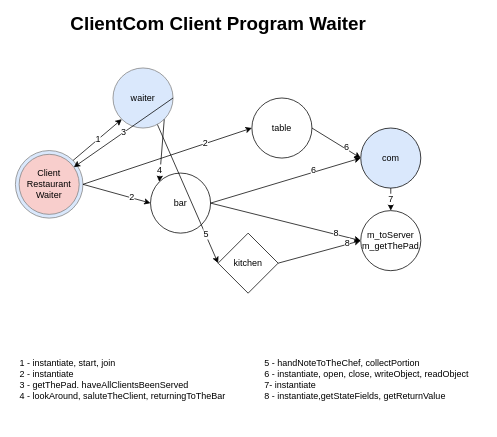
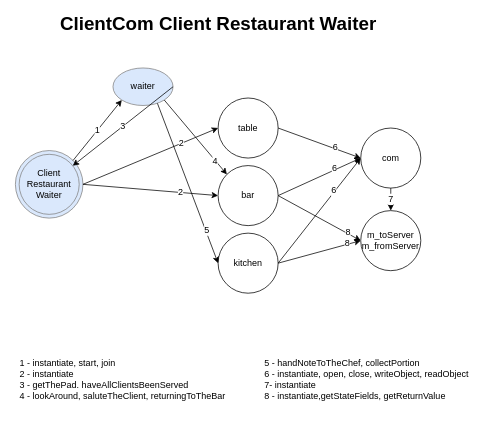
  <mxCell id="0" />
  <mxCell id="1" parent="0" />
- <mxCell id="2" value="waiter" style="ellipse;whiteSpace=wrap;html=1;fillColor=#dae8fc;strokeColor=#808080;" parent="1" vertex="1"><mxGeometry x="150" y="90" width="80" height="80" as="geometry" /></mxCell>
- <mxCell id="3" value="table" style="ellipse;whiteSpace=wrap;html=1;" parent="1" vertex="1"><mxGeometry x="335" y="130" width="80" height="80" as="geometry" /></mxCell>
+ <mxCell id="2" value="waiter" style="ellipse;whiteSpace=wrap;html=1;fillColor=#dae8fc;strokeColor=#808080;" parent="1" vertex="1"><mxGeometry x="150" y="90" width="80" height="50" as="geometry" /></mxCell>
+ <mxCell id="3" value="table" style="ellipse;whiteSpace=wrap;html=1;" parent="1" vertex="1"><mxGeometry x="290" y="130" width="80" height="80" as="geometry" /></mxCell>
  <mxCell id="4" value="&lt;div&gt;&lt;br&gt;&lt;/div&gt;&lt;div&gt;1 - instantiate, start, join&lt;/div&gt;&lt;div&gt;2 - instantiate&lt;br&gt;&lt;/div&gt;&lt;div&gt;3 -&amp;nbsp;getThePad.&amp;nbsp;haveAllClientsBeenServed&lt;/div&gt;&lt;div&gt;4 -&amp;nbsp;lookAround,&amp;nbsp;saluteTheClient,&amp;nbsp;returningToTheBar&lt;/div&gt;&lt;div&gt;&lt;br&gt;&lt;/div&gt;" style="text;html=1;strokeColor=none;fillColor=none;align=left;verticalAlign=middle;whiteSpace=wrap;rounded=0;" parent="1" vertex="1"><mxGeometry x="24" y="450" width="290" height="110" as="geometry" /></mxCell>
  <mxCell id="5" value="&lt;div&gt;5 -&amp;nbsp;handNoteToTheChef,&amp;nbsp;collectPortion&lt;/div&gt;&lt;div&gt;6 - instantiate, open, close, writeObject, readObject&lt;/div&gt;&lt;div&gt;&lt;span style=&quot;background-color: initial;&quot;&gt;7- instantiate&lt;/span&gt;&lt;/div&gt;&lt;div&gt;&lt;span&gt;8 - instantiate,getStateFields, getReturnValue&lt;/span&gt;&lt;/div&gt;" style="text;html=1;strokeColor=none;fillColor=none;align=left;verticalAlign=middle;whiteSpace=wrap;rounded=0;" parent="1" vertex="1"><mxGeometry x="350" y="465" width="290" height="80" as="geometry" /></mxCell>
  <mxCell id="6" value="" style="group" vertex="1" connectable="0" parent="1"><mxGeometry x="20" y="200" width="90" height="90" as="geometry" /></mxCell>
  <mxCell id="7" value="&lt;div&gt;Main&lt;/div&gt;&lt;div&gt;Program&lt;/div&gt;" style="ellipse;whiteSpace=wrap;html=1;fillColor=#dae8fc;strokeColor=#808080;" parent="6" vertex="1"><mxGeometry width="90" height="90" as="geometry" /></mxCell>
- <mxCell id="8" value="&lt;div&gt;&lt;span style=&quot;background-color: initial;&quot;&gt;Client&lt;/span&gt;&lt;/div&gt;&lt;div&gt;&lt;span style=&quot;background-color: initial;&quot;&gt;Restaurant&lt;/span&gt;&lt;br&gt;&lt;/div&gt;&lt;div&gt;Waiter&lt;/div&gt;" style="ellipse;whiteSpace=wrap;html=1;fillColor=#f8cecc;strokeColor=#808080;" parent="6" vertex="1"><mxGeometry x="5" y="5" width="80" height="80" as="geometry" /></mxCell>
- <mxCell id="9" value="&lt;b&gt;&lt;font style=&quot;font-size: 25px;&quot;&gt;ClientCom Client Program Waiter&lt;/font&gt;&lt;/b&gt;" style="text;html=1;align=center;verticalAlign=middle;resizable=0;points=[];autosize=1;strokeColor=none;fillColor=none;" vertex="1" parent="1"><mxGeometry x="70" y="20" width="440" height="20" as="geometry" /></mxCell>
- <mxCell id="10" value="bar" style="ellipse;whiteSpace=wrap;html=1;" vertex="1" parent="1"><mxGeometry x="200" y="230" width="80" height="80" as="geometry" /></mxCell>
- <mxCell id="11" value="com" style="ellipse;whiteSpace=wrap;html=1;fillColor=#dae8fc;" vertex="1" parent="1"><mxGeometry x="480" y="170" width="80" height="80" as="geometry" /></mxCell>
- <mxCell id="12" value="m_toServer&lt;br&gt;m_getThePad" style="ellipse;whiteSpace=wrap;html=1;" vertex="1" parent="1"><mxGeometry x="480" y="280" width="80" height="80" as="geometry" /></mxCell>
+ <mxCell id="8" value="&lt;div&gt;&lt;span style=&quot;background-color: initial;&quot;&gt;Client&lt;/span&gt;&lt;/div&gt;&lt;div&gt;&lt;span style=&quot;background-color: initial;&quot;&gt;Restaurant&lt;/span&gt;&lt;br&gt;&lt;/div&gt;&lt;div&gt;Waiter&lt;/div&gt;" style="ellipse;whiteSpace=wrap;html=1;fillColor=#dae8fc;strokeColor=#808080;" parent="6" vertex="1"><mxGeometry x="5" y="5" width="80" height="80" as="geometry" /></mxCell>
+ <mxCell id="9" value="&lt;b&gt;&lt;font style=&quot;font-size: 25px;&quot;&gt;ClientCom Client Restaurant Waiter&lt;/font&gt;&lt;/b&gt;" style="text;html=1;align=center;verticalAlign=middle;resizable=0;points=[];autosize=1;strokeColor=none;fillColor=none;" vertex="1" parent="1"><mxGeometry x="70" y="20" width="440" height="20" as="geometry" /></mxCell>
+ <mxCell id="10" value="bar" style="ellipse;whiteSpace=wrap;html=1;" vertex="1" parent="1"><mxGeometry x="290" y="220" width="80" height="80" as="geometry" /></mxCell>
+ <mxCell id="11" value="com" style="ellipse;whiteSpace=wrap;html=1;" vertex="1" parent="1"><mxGeometry x="480" y="170" width="80" height="80" as="geometry" /></mxCell>
+ <mxCell id="12" value="m_toServer&lt;br&gt;m_fromServer" style="ellipse;whiteSpace=wrap;html=1;" vertex="1" parent="1"><mxGeometry x="480" y="280" width="80" height="80" as="geometry" /></mxCell>
  <mxCell id="13" value="1" style="endArrow=classic;html=1;rounded=0;fontSize=12;exitX=1;exitY=0;exitDx=0;exitDy=0;entryX=0;entryY=1;entryDx=0;entryDy=0;" edge="1" parent="1" source="7" target="2"><mxGeometry width="50" height="50" relative="1" as="geometry"><mxPoint x="180" y="290" as="sourcePoint" /><mxPoint x="230" y="240" as="targetPoint" /></mxGeometry></mxCell>
  <mxCell id="14" value="" style="endArrow=classic;html=1;rounded=0;fontSize=12;exitX=1;exitY=0.5;exitDx=0;exitDy=0;entryX=0;entryY=0.5;entryDx=0;entryDy=0;" edge="1" parent="1" source="7" target="3"><mxGeometry width="50" height="50" relative="1" as="geometry"><mxPoint x="90" y="380" as="sourcePoint" /><mxPoint x="140" y="330" as="targetPoint" /></mxGeometry></mxCell>
  <mxCell id="15" value="2" style="edgeLabel;html=1;align=center;verticalAlign=middle;resizable=0;points=[];fontSize=12;" vertex="1" connectable="0" parent="14"><mxGeometry x="0.444" relative="1" as="geometry"><mxPoint as="offset" /></mxGeometry></mxCell>
  <mxCell id="16" value="" style="endArrow=classic;html=1;rounded=0;fontSize=12;exitX=1;exitY=0.5;exitDx=0;exitDy=0;entryX=0;entryY=0.5;entryDx=0;entryDy=0;" edge="1" parent="1" source="7" target="10"><mxGeometry width="50" height="50" relative="1" as="geometry"><mxPoint x="120" y="255" as="sourcePoint" /><mxPoint x="300" y="220" as="targetPoint" /></mxGeometry></mxCell>
  <mxCell id="17" value="2" style="edgeLabel;html=1;align=center;verticalAlign=middle;resizable=0;points=[];fontSize=12;" vertex="1" connectable="0" parent="16"><mxGeometry x="0.444" relative="1" as="geometry"><mxPoint as="offset" /></mxGeometry></mxCell>
  <mxCell id="18" value="3" style="endArrow=classic;html=1;rounded=0;fontSize=12;exitX=1;exitY=0.5;exitDx=0;exitDy=0;" edge="1" parent="1" source="2" target="8"><mxGeometry width="50" height="50" relative="1" as="geometry"><mxPoint x="50" y="420" as="sourcePoint" /><mxPoint x="100" y="370" as="targetPoint" /></mxGeometry></mxCell>
  <mxCell id="19" value="" style="endArrow=classic;html=1;rounded=0;fontSize=12;exitX=1;exitY=1;exitDx=0;exitDy=0;entryX=0;entryY=0;entryDx=0;entryDy=0;" edge="1" parent="1" source="2" target="10"><mxGeometry width="50" height="50" relative="1" as="geometry"><mxPoint x="10" y="430" as="sourcePoint" /><mxPoint x="60" y="380" as="targetPoint" /></mxGeometry></mxCell>
  <mxCell id="20" value="4" style="edgeLabel;html=1;align=center;verticalAlign=middle;resizable=0;points=[];fontSize=12;" vertex="1" connectable="0" parent="19"><mxGeometry x="0.63" y="-1" relative="1" as="geometry"><mxPoint as="offset" /></mxGeometry></mxCell>
- <mxCell id="21" value="kitchen" style="rhombus;whiteSpace=wrap;html=1;" vertex="1" parent="1"><mxGeometry x="290" y="310" width="80" height="80" as="geometry" /></mxCell>
+ <mxCell id="21" value="kitchen" style="ellipse;whiteSpace=wrap;html=1;" vertex="1" parent="1"><mxGeometry x="290" y="310" width="80" height="80" as="geometry" /></mxCell>
  <mxCell id="22" value="" style="endArrow=classic;html=1;rounded=0;fontSize=12;exitX=0.74;exitY=0.942;exitDx=0;exitDy=0;exitPerimeter=0;entryX=0;entryY=0.5;entryDx=0;entryDy=0;" edge="1" parent="1" source="2" target="21"><mxGeometry width="50" height="50" relative="1" as="geometry"><mxPoint x="120" y="390" as="sourcePoint" /><mxPoint x="170" y="340" as="targetPoint" /></mxGeometry></mxCell>
  <mxCell id="23" value="5" style="edgeLabel;html=1;align=center;verticalAlign=middle;resizable=0;points=[];fontSize=12;" vertex="1" connectable="0" parent="22"><mxGeometry x="0.582" y="1" relative="1" as="geometry"><mxPoint as="offset" /></mxGeometry></mxCell>
  <mxCell id="24" value="" style="endArrow=classic;html=1;rounded=0;fontSize=12;exitX=1;exitY=0.5;exitDx=0;exitDy=0;entryX=0;entryY=0.5;entryDx=0;entryDy=0;" edge="1" parent="1" source="3" target="11"><mxGeometry width="50" height="50" relative="1" as="geometry"><mxPoint x="170" y="440" as="sourcePoint" /><mxPoint x="220" y="390" as="targetPoint" /></mxGeometry></mxCell>
  <mxCell id="25" value="6" style="edgeLabel;html=1;align=center;verticalAlign=middle;resizable=0;points=[];fontSize=12;" vertex="1" connectable="0" parent="24"><mxGeometry x="0.366" y="2" relative="1" as="geometry"><mxPoint as="offset" /></mxGeometry></mxCell>
  <mxCell id="26" value="" style="endArrow=classic;html=1;rounded=0;fontSize=12;exitX=1;exitY=0.5;exitDx=0;exitDy=0;entryX=0;entryY=0.5;entryDx=0;entryDy=0;" edge="1" parent="1" source="10" target="11"><mxGeometry width="50" height="50" relative="1" as="geometry"><mxPoint x="380" y="180" as="sourcePoint" /><mxPoint x="490" y="220" as="targetPoint" /></mxGeometry></mxCell>
  <mxCell id="27" value="6" style="edgeLabel;html=1;align=center;verticalAlign=middle;resizable=0;points=[];fontSize=12;" vertex="1" connectable="0" parent="26"><mxGeometry x="0.366" y="2" relative="1" as="geometry"><mxPoint as="offset" /></mxGeometry></mxCell>
+ <mxCell id="28" value="" style="endArrow=classic;html=1;rounded=0;fontSize=12;exitX=1;exitY=0.5;exitDx=0;exitDy=0;entryX=0;entryY=0.5;entryDx=0;entryDy=0;" edge="1" parent="1" source="21" target="11"><mxGeometry width="50" height="50" relative="1" as="geometry"><mxPoint x="390" y="190" as="sourcePoint" /><mxPoint x="500" y="230" as="targetPoint" /></mxGeometry></mxCell>
+ <mxCell id="29" value="6" style="edgeLabel;html=1;align=center;verticalAlign=middle;resizable=0;points=[];fontSize=12;" vertex="1" connectable="0" parent="28"><mxGeometry x="0.366" y="2" relative="1" as="geometry"><mxPoint as="offset" /></mxGeometry></mxCell>
  <mxCell id="30" value="7" style="endArrow=classic;html=1;rounded=0;fontSize=12;exitX=0.5;exitY=1;exitDx=0;exitDy=0;entryX=0.5;entryY=0;entryDx=0;entryDy=0;" edge="1" parent="1" source="11" target="12"><mxGeometry width="50" height="50" relative="1" as="geometry"><mxPoint x="30" y="410" as="sourcePoint" /><mxPoint x="80" y="360" as="targetPoint" /></mxGeometry></mxCell>
  <mxCell id="31" value="" style="endArrow=classic;html=1;rounded=0;fontSize=12;exitX=1;exitY=0.5;exitDx=0;exitDy=0;entryX=0;entryY=0.5;entryDx=0;entryDy=0;" edge="1" parent="1" source="10" target="12"><mxGeometry width="50" height="50" relative="1" as="geometry"><mxPoint x="380" y="180" as="sourcePoint" /><mxPoint x="490" y="330" as="targetPoint" /></mxGeometry></mxCell>
  <mxCell id="32" value="8" style="edgeLabel;html=1;align=center;verticalAlign=middle;resizable=0;points=[];fontSize=12;" vertex="1" connectable="0" parent="31"><mxGeometry x="0.658" y="2" relative="1" as="geometry"><mxPoint as="offset" /></mxGeometry></mxCell>
  <mxCell id="33" value="" style="endArrow=classic;html=1;rounded=0;fontSize=12;exitX=1;exitY=0.5;exitDx=0;exitDy=0;entryX=0;entryY=0.5;entryDx=0;entryDy=0;" edge="1" parent="1" source="21" target="12"><mxGeometry width="50" height="50" relative="1" as="geometry"><mxPoint x="390" y="190" as="sourcePoint" /><mxPoint x="500" y="340" as="targetPoint" /></mxGeometry></mxCell>
  <mxCell id="34" value="8" style="edgeLabel;html=1;align=center;verticalAlign=middle;resizable=0;points=[];fontSize=12;" vertex="1" connectable="0" parent="33"><mxGeometry x="0.658" y="2" relative="1" as="geometry"><mxPoint as="offset" /></mxGeometry></mxCell>
